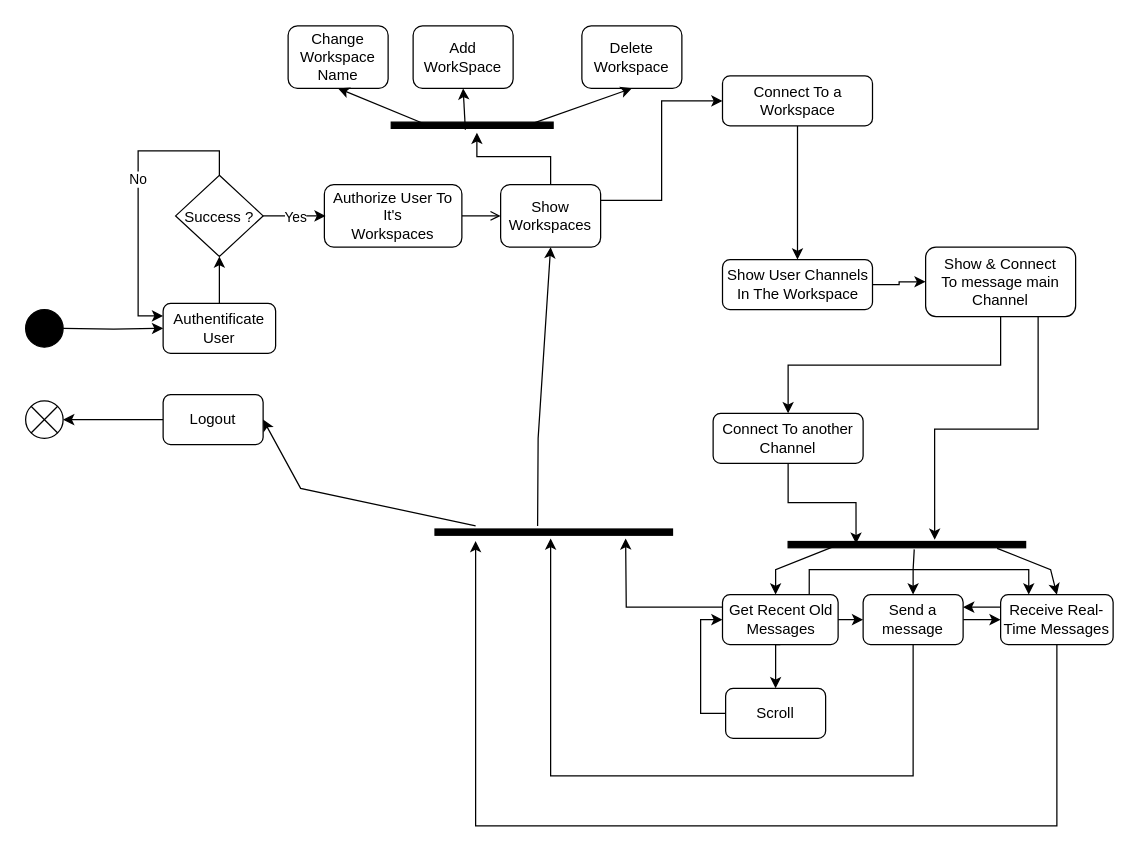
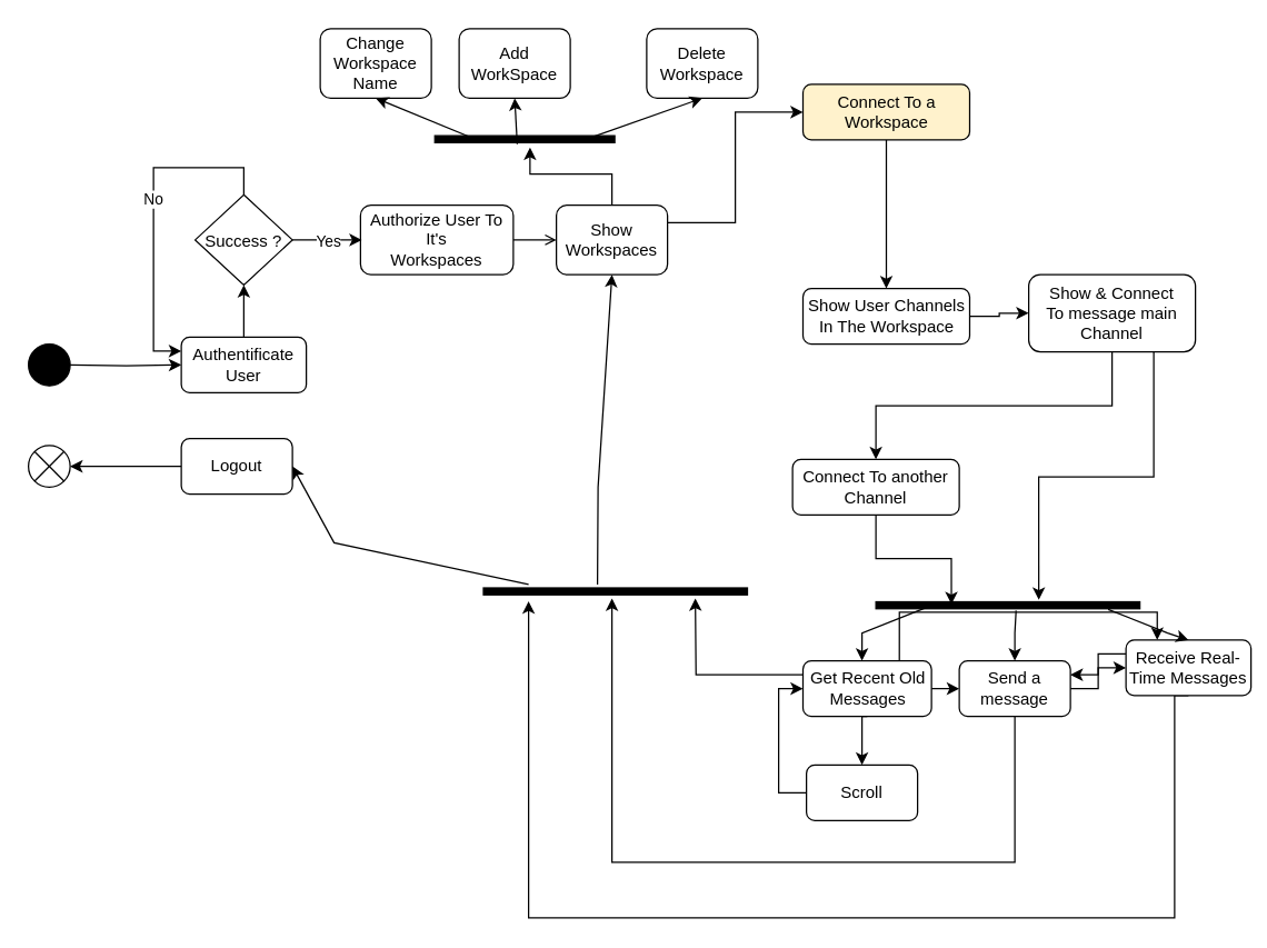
  <mxCell id="0" />
  <mxCell id="1" parent="0" />
  <mxCell id="2" style="edgeStyle=orthogonalEdgeStyle;rounded=0;orthogonalLoop=1;jettySize=auto;html=1;exitX=0.5;exitY=1;exitDx=0;exitDy=0;" edge="1" parent="1" source="3" target="16"><mxGeometry relative="1" as="geometry" /></mxCell>
- <mxCell id="3" value="Connect To a Workspace" style="rounded=1;whiteSpace=wrap;html=1;fontSize=12;glass=0;strokeWidth=1;shadow=0;" vertex="1" parent="1"><mxGeometry x="577.5" y="60" width="120" height="40" as="geometry" /></mxCell>
+ <mxCell id="3" value="Connect To a Workspace" style="rounded=1;whiteSpace=wrap;html=1;fontSize=12;glass=0;strokeWidth=1;shadow=0;fillColor=#fff2cc;" vertex="1" parent="1"><mxGeometry x="577.5" y="60" width="120" height="40" as="geometry" /></mxCell>
  <mxCell id="4" value="Connect To another Channel" style="rounded=1;whiteSpace=wrap;html=1;fontSize=12;glass=0;strokeWidth=1;shadow=0;" vertex="1" parent="1"><mxGeometry x="570" y="330" width="120" height="40" as="geometry" /></mxCell>
  <mxCell id="5" style="edgeStyle=orthogonalEdgeStyle;rounded=0;orthogonalLoop=1;jettySize=auto;html=1;exitX=0.5;exitY=1;exitDx=0;exitDy=0;entryX=0.5;entryY=0;entryDx=0;entryDy=0;" edge="1" parent="1" source="9" target="11"><mxGeometry relative="1" as="geometry" /></mxCell>
  <mxCell id="6" style="edgeStyle=orthogonalEdgeStyle;rounded=0;orthogonalLoop=1;jettySize=auto;html=1;exitX=0;exitY=0.25;exitDx=0;exitDy=0;" edge="1" parent="1" source="9"><mxGeometry relative="1" as="geometry"><mxPoint x="500" y="430" as="targetPoint" /></mxGeometry></mxCell>
  <mxCell id="7" style="edgeStyle=orthogonalEdgeStyle;rounded=0;orthogonalLoop=1;jettySize=auto;html=1;exitX=1;exitY=0.5;exitDx=0;exitDy=0;entryX=0;entryY=0.5;entryDx=0;entryDy=0;" edge="1" parent="1" source="9" target="14"><mxGeometry relative="1" as="geometry" /></mxCell>
  <mxCell id="8" style="edgeStyle=orthogonalEdgeStyle;rounded=0;orthogonalLoop=1;jettySize=auto;html=1;exitX=0.75;exitY=0;exitDx=0;exitDy=0;entryX=0.25;entryY=0;entryDx=0;entryDy=0;" edge="1" parent="1" source="9" target="22"><mxGeometry relative="1" as="geometry" /></mxCell>
  <mxCell id="9" value="Get Recent Old&lt;br&gt;Messages" style="rounded=1;whiteSpace=wrap;html=1;fontSize=12;glass=0;strokeWidth=1;shadow=0;" vertex="1" parent="1"><mxGeometry x="577.5" y="475" width="92.5" height="40" as="geometry" /></mxCell>
  <mxCell id="10" style="edgeStyle=orthogonalEdgeStyle;rounded=0;orthogonalLoop=1;jettySize=auto;html=1;exitX=0;exitY=0.5;exitDx=0;exitDy=0;entryX=0;entryY=0.5;entryDx=0;entryDy=0;" edge="1" parent="1" source="11" target="9"><mxGeometry relative="1" as="geometry" /></mxCell>
  <mxCell id="11" value="Scroll" style="rounded=1;whiteSpace=wrap;html=1;fontSize=12;glass=0;strokeWidth=1;shadow=0;" vertex="1" parent="1"><mxGeometry x="580" y="550" width="80" height="40" as="geometry" /></mxCell>
  <mxCell id="12" style="edgeStyle=orthogonalEdgeStyle;rounded=0;orthogonalLoop=1;jettySize=auto;html=1;exitX=0.5;exitY=1;exitDx=0;exitDy=0;" edge="1" parent="1" source="14"><mxGeometry relative="1" as="geometry"><mxPoint x="440" y="430" as="targetPoint" /><Array as="points"><mxPoint x="730" y="620" /><mxPoint x="440" y="620" /></Array></mxGeometry></mxCell>
  <mxCell id="13" style="edgeStyle=orthogonalEdgeStyle;rounded=0;orthogonalLoop=1;jettySize=auto;html=1;exitX=1;exitY=0.5;exitDx=0;exitDy=0;entryX=0;entryY=0.5;entryDx=0;entryDy=0;" edge="1" parent="1" source="14" target="22"><mxGeometry relative="1" as="geometry" /></mxCell>
  <mxCell id="14" value="Send a message" style="rounded=1;whiteSpace=wrap;html=1;fontSize=12;glass=0;strokeWidth=1;shadow=0;" vertex="1" parent="1"><mxGeometry x="690" y="475" width="80" height="40" as="geometry" /></mxCell>
  <mxCell id="15" style="edgeStyle=orthogonalEdgeStyle;rounded=0;orthogonalLoop=1;jettySize=auto;html=1;exitX=1;exitY=0.5;exitDx=0;exitDy=0;entryX=0;entryY=0.5;entryDx=0;entryDy=0;" edge="1" parent="1" source="16" target="38"><mxGeometry relative="1" as="geometry" /></mxCell>
  <mxCell id="16" value="Show User Channels&lt;br&gt;In The Workspace" style="rounded=1;whiteSpace=wrap;html=1;fontSize=12;glass=0;strokeWidth=1;shadow=0;" vertex="1" parent="1"><mxGeometry x="577.5" y="207" width="120" height="40" as="geometry" /></mxCell>
  <mxCell id="17" value="" style="html=1;points=[];perimeter=orthogonalPerimeter;fillColor=strokeColor;rotation=90;" vertex="1" parent="1"><mxGeometry x="722.5" y="340" width="5" height="190" as="geometry" /></mxCell>
  <mxCell id="18" value="" style="endArrow=classic;html=1;rounded=0;exitX=0.78;exitY=0.806;exitDx=0;exitDy=0;exitPerimeter=0;entryX=0.5;entryY=0;entryDx=0;entryDy=0;" edge="1" parent="1" source="17"><mxGeometry width="50" height="50" relative="1" as="geometry"><mxPoint x="750" y="505" as="sourcePoint" /><mxPoint x="620" y="475" as="targetPoint" /><Array as="points"><mxPoint x="620" y="455" /></Array></mxGeometry></mxCell>
  <mxCell id="19" value="" style="endArrow=classic;html=1;rounded=0;exitX=1.26;exitY=0.469;exitDx=0;exitDy=0;exitPerimeter=0;entryX=0.5;entryY=0;entryDx=0;entryDy=0;" edge="1" parent="1" source="17" target="14"><mxGeometry width="50" height="50" relative="1" as="geometry"><mxPoint x="667" y="446" as="sourcePoint" /><mxPoint x="630" y="485" as="targetPoint" /><Array as="points"><mxPoint x="730" y="455" /></Array></mxGeometry></mxCell>
  <mxCell id="20" style="edgeStyle=orthogonalEdgeStyle;rounded=0;orthogonalLoop=1;jettySize=auto;html=1;exitX=0.5;exitY=1;exitDx=0;exitDy=0;" edge="1" parent="1" source="22"><mxGeometry relative="1" as="geometry"><mxPoint x="380" y="432.133" as="targetPoint" /><Array as="points"><mxPoint x="845" y="660" /><mxPoint x="380" y="660" /></Array></mxGeometry></mxCell>
  <mxCell id="21" style="edgeStyle=orthogonalEdgeStyle;rounded=0;orthogonalLoop=1;jettySize=auto;html=1;exitX=0;exitY=0.25;exitDx=0;exitDy=0;entryX=1;entryY=0.25;entryDx=0;entryDy=0;" edge="1" parent="1" source="22" target="14"><mxGeometry relative="1" as="geometry" /></mxCell>
- <mxCell id="22" value="Receive Real-Time Messages" style="rounded=1;whiteSpace=wrap;html=1;fontSize=12;glass=0;strokeWidth=1;shadow=0;" vertex="1" parent="1"><mxGeometry x="800" y="475" width="90" height="40" as="geometry" /></mxCell>
+ <mxCell id="22" value="Receive Real-Time Messages" style="rounded=1;whiteSpace=wrap;html=1;fontSize=12;glass=0;strokeWidth=1;shadow=0;" vertex="1" parent="1"><mxGeometry x="810" y="460" width="90" height="40" as="geometry" /></mxCell>
  <mxCell id="23" value="" style="endArrow=classic;html=1;rounded=0;exitX=1.1;exitY=0.12;exitDx=0;exitDy=0;exitPerimeter=0;entryX=0.5;entryY=0;entryDx=0;entryDy=0;" edge="1" parent="1" source="17" target="22"><mxGeometry width="50" height="50" relative="1" as="geometry"><mxPoint x="741" y="449" as="sourcePoint" /><mxPoint x="740" y="485" as="targetPoint" /><Array as="points"><mxPoint x="840" y="455" /></Array></mxGeometry></mxCell>
  <mxCell id="24" style="edgeStyle=orthogonalEdgeStyle;rounded=0;orthogonalLoop=1;jettySize=auto;html=1;exitX=1;exitY=0.5;exitDx=0;exitDy=0;entryX=0;entryY=0.5;entryDx=0;entryDy=0;" edge="1" parent="1" target="26"><mxGeometry relative="1" as="geometry"><mxPoint x="50" y="262" as="sourcePoint" /></mxGeometry></mxCell>
  <mxCell id="25" style="edgeStyle=orthogonalEdgeStyle;rounded=0;orthogonalLoop=1;jettySize=auto;html=1;exitX=0.5;exitY=0;exitDx=0;exitDy=0;entryX=0.5;entryY=1;entryDx=0;entryDy=0;" edge="1" parent="1" source="26" target="33"><mxGeometry relative="1" as="geometry" /></mxCell>
  <mxCell id="26" value="Authentificate&lt;br&gt;User" style="rounded=1;whiteSpace=wrap;html=1;fontSize=12;glass=0;strokeWidth=1;shadow=0;" vertex="1" parent="1"><mxGeometry x="130" y="242" width="90" height="40" as="geometry" /></mxCell>
  <mxCell id="27" style="edgeStyle=orthogonalEdgeStyle;rounded=0;orthogonalLoop=1;jettySize=auto;html=1;exitX=1;exitY=0.5;exitDx=0;exitDy=0;entryX=0;entryY=0.5;entryDx=0;entryDy=0;endArrow=open;" edge="1" parent="1" source="28" target="36"><mxGeometry relative="1" as="geometry" /></mxCell>
  <mxCell id="28" value="Authorize User To &lt;br&gt;It's&lt;br&gt;Workspaces" style="rounded=1;whiteSpace=wrap;html=1;fontSize=12;glass=0;strokeWidth=1;shadow=0;" vertex="1" parent="1"><mxGeometry x="259" y="147" width="110" height="50" as="geometry" /></mxCell>
  <mxCell id="29" style="edgeStyle=orthogonalEdgeStyle;rounded=0;orthogonalLoop=1;jettySize=auto;html=1;exitX=1;exitY=0.5;exitDx=0;exitDy=0;entryX=0;entryY=0.5;entryDx=0;entryDy=0;" edge="1" parent="1" source="33"><mxGeometry relative="1" as="geometry"><mxPoint x="260" y="172" as="targetPoint" /></mxGeometry></mxCell>
  <mxCell id="30" value="Yes" style="edgeLabel;html=1;align=center;verticalAlign=middle;resizable=0;points=[];" vertex="1" connectable="0" parent="29"><mxGeometry x="0.024" relative="1" as="geometry"><mxPoint as="offset" /></mxGeometry></mxCell>
  <mxCell id="31" style="edgeStyle=orthogonalEdgeStyle;rounded=0;orthogonalLoop=1;jettySize=auto;html=1;exitX=0.5;exitY=0;exitDx=0;exitDy=0;entryX=0;entryY=0.25;entryDx=0;entryDy=0;" edge="1" parent="1" source="33" target="26"><mxGeometry relative="1" as="geometry"><mxPoint x="175" y="102" as="targetPoint" /><Array as="points"><mxPoint x="175" y="120" /><mxPoint x="110" y="120" /><mxPoint x="110" y="252" /></Array></mxGeometry></mxCell>
  <mxCell id="32" value="No" style="edgeLabel;html=1;align=center;verticalAlign=middle;resizable=0;points=[];" vertex="1" connectable="0" parent="31"><mxGeometry x="-0.099" y="-1" relative="1" as="geometry"><mxPoint as="offset" /></mxGeometry></mxCell>
  <mxCell id="33" value="Success ?" style="rhombus;" vertex="1" parent="1"><mxGeometry x="140" y="139.5" width="70" height="65" as="geometry" /></mxCell>
  <mxCell id="34" value="" style="ellipse;fillColor=strokeColor;html=1;" vertex="1" parent="1"><mxGeometry x="20" y="247" width="30" height="30" as="geometry" /></mxCell>
  <mxCell id="35" style="edgeStyle=orthogonalEdgeStyle;rounded=0;orthogonalLoop=1;jettySize=auto;html=1;exitX=1;exitY=0.25;exitDx=0;exitDy=0;entryX=0;entryY=0.5;entryDx=0;entryDy=0;" edge="1" parent="1" source="36" target="3"><mxGeometry relative="1" as="geometry" /></mxCell>
  <mxCell id="36" value="Show Workspaces" style="rounded=1;whiteSpace=wrap;html=1;fontSize=12;glass=0;strokeWidth=1;shadow=0;" vertex="1" parent="1"><mxGeometry x="400" y="147" width="80" height="50" as="geometry" /></mxCell>
  <mxCell id="37" style="edgeStyle=orthogonalEdgeStyle;rounded=0;orthogonalLoop=1;jettySize=auto;html=1;exitX=0.5;exitY=1;exitDx=0;exitDy=0;entryX=0.5;entryY=0;entryDx=0;entryDy=0;" edge="1" parent="1" source="38" target="4"><mxGeometry relative="1" as="geometry" /></mxCell>
  <mxCell id="38" value="Show &amp;amp; Connect&lt;br&gt;To message main&lt;br&gt;Channel" style="rounded=1;whiteSpace=wrap;html=1;fontSize=12;glass=0;strokeWidth=1;shadow=0;" vertex="1" parent="1"><mxGeometry x="740" y="197" width="120" height="55.5" as="geometry" /></mxCell>
  <mxCell id="39" style="edgeStyle=orthogonalEdgeStyle;rounded=0;orthogonalLoop=1;jettySize=auto;html=1;exitX=0.5;exitY=1;exitDx=0;exitDy=0;entryX=0.353;entryY=0.714;entryDx=0;entryDy=0;entryPerimeter=0;" edge="1" parent="1" source="4" target="17"><mxGeometry relative="1" as="geometry" /></mxCell>
  <mxCell id="40" style="edgeStyle=orthogonalEdgeStyle;rounded=0;orthogonalLoop=1;jettySize=auto;html=1;exitX=0.75;exitY=1;exitDx=0;exitDy=0;entryX=-0.287;entryY=0.383;entryDx=0;entryDy=0;entryPerimeter=0;" edge="1" parent="1" source="38" target="17"><mxGeometry relative="1" as="geometry" /></mxCell>
  <mxCell id="41" value="" style="html=1;points=[];perimeter=orthogonalPerimeter;fillColor=strokeColor;rotation=90;" vertex="1" parent="1"><mxGeometry x="440" y="330" width="5" height="190" as="geometry" /></mxCell>
  <mxCell id="42" style="edgeStyle=orthogonalEdgeStyle;rounded=0;orthogonalLoop=1;jettySize=auto;html=1;exitX=0;exitY=0.5;exitDx=0;exitDy=0;" edge="1" parent="1" source="43" target="44"><mxGeometry relative="1" as="geometry" /></mxCell>
  <mxCell id="43" value="Logout" style="rounded=1;whiteSpace=wrap;html=1;fontSize=12;glass=0;strokeWidth=1;shadow=0;" vertex="1" parent="1"><mxGeometry x="130" y="315" width="80" height="40" as="geometry" /></mxCell>
  <mxCell id="44" value="" style="shape=sumEllipse;perimeter=ellipsePerimeter;html=1;backgroundOutline=1;" vertex="1" parent="1"><mxGeometry x="20" y="320" width="30" height="30" as="geometry" /></mxCell>
  <mxCell id="45" value="" style="endArrow=classic;html=1;rounded=0;entryX=1;entryY=0.5;entryDx=0;entryDy=0;" edge="1" parent="1" target="43"><mxGeometry width="50" height="50" relative="1" as="geometry"><mxPoint x="380" y="420" as="sourcePoint" /><mxPoint x="350" y="360" as="targetPoint" /><Array as="points"><mxPoint x="240" y="390" /></Array></mxGeometry></mxCell>
  <mxCell id="46" value="" style="endArrow=classic;html=1;rounded=0;entryX=0.5;entryY=1;entryDx=0;entryDy=0;exitX=-0.478;exitY=0.568;exitDx=0;exitDy=0;exitPerimeter=0;" edge="1" parent="1" source="41" target="36"><mxGeometry width="50" height="50" relative="1" as="geometry"><mxPoint x="390" y="430" as="sourcePoint" /><mxPoint x="220" y="345" as="targetPoint" /><Array as="points"><mxPoint x="430" y="350" /></Array></mxGeometry></mxCell>
  <mxCell id="47" value="Add WorkSpace" style="rounded=1;whiteSpace=wrap;html=1;fontSize=12;glass=0;strokeWidth=1;shadow=0;" vertex="1" parent="1"><mxGeometry x="330" y="20" width="80" height="50" as="geometry" /></mxCell>
  <mxCell id="48" value="Delete Workspace" style="rounded=1;whiteSpace=wrap;html=1;fontSize=12;glass=0;strokeWidth=1;shadow=0;" vertex="1" parent="1"><mxGeometry x="465" y="20" width="80" height="50" as="geometry" /></mxCell>
  <mxCell id="49" value="" style="html=1;points=[];perimeter=orthogonalPerimeter;fillColor=strokeColor;rotation=90;" vertex="1" parent="1"><mxGeometry x="374.75" y="34.75" width="5" height="129.5" as="geometry" /></mxCell>
  <mxCell id="50" value="Change &lt;br&gt;Workspace&lt;br&gt;Name" style="rounded=1;whiteSpace=wrap;html=1;fontSize=12;glass=0;strokeWidth=1;shadow=0;" vertex="1" parent="1"><mxGeometry x="230" y="20" width="80" height="50" as="geometry" /></mxCell>
  <mxCell id="51" style="edgeStyle=orthogonalEdgeStyle;rounded=0;orthogonalLoop=1;jettySize=auto;html=1;exitX=0.5;exitY=0;exitDx=0;exitDy=0;entryX=1.686;entryY=0.471;entryDx=0;entryDy=0;entryPerimeter=0;" edge="1" parent="1" source="36" target="49"><mxGeometry relative="1" as="geometry" /></mxCell>
  <mxCell id="52" value="" style="endArrow=classic;html=1;rounded=0;entryX=0.5;entryY=1;entryDx=0;entryDy=0;exitX=0.6;exitY=0.17;exitDx=0;exitDy=0;exitPerimeter=0;" edge="1" parent="1" source="49" target="48"><mxGeometry width="50" height="50" relative="1" as="geometry"><mxPoint x="790" y="350" as="sourcePoint" /><mxPoint x="840" y="300" as="targetPoint" /></mxGeometry></mxCell>
  <mxCell id="53" value="" style="endArrow=classic;html=1;rounded=0;entryX=0.5;entryY=1;entryDx=0;entryDy=0;exitX=1.229;exitY=0.542;exitDx=0;exitDy=0;exitPerimeter=0;" edge="1" parent="1" source="49" target="47"><mxGeometry width="50" height="50" relative="1" as="geometry"><mxPoint x="430" y="110" as="sourcePoint" /><mxPoint x="480" y="80" as="targetPoint" /></mxGeometry></mxCell>
  <mxCell id="54" value="" style="endArrow=classic;html=1;rounded=0;entryX=0.5;entryY=1;entryDx=0;entryDy=0;exitX=0.543;exitY=0.771;exitDx=0;exitDy=0;exitPerimeter=0;" edge="1" parent="1" source="49" target="50"><mxGeometry width="50" height="50" relative="1" as="geometry"><mxPoint x="382" y="113" as="sourcePoint" /><mxPoint x="380" y="80" as="targetPoint" /></mxGeometry></mxCell>
